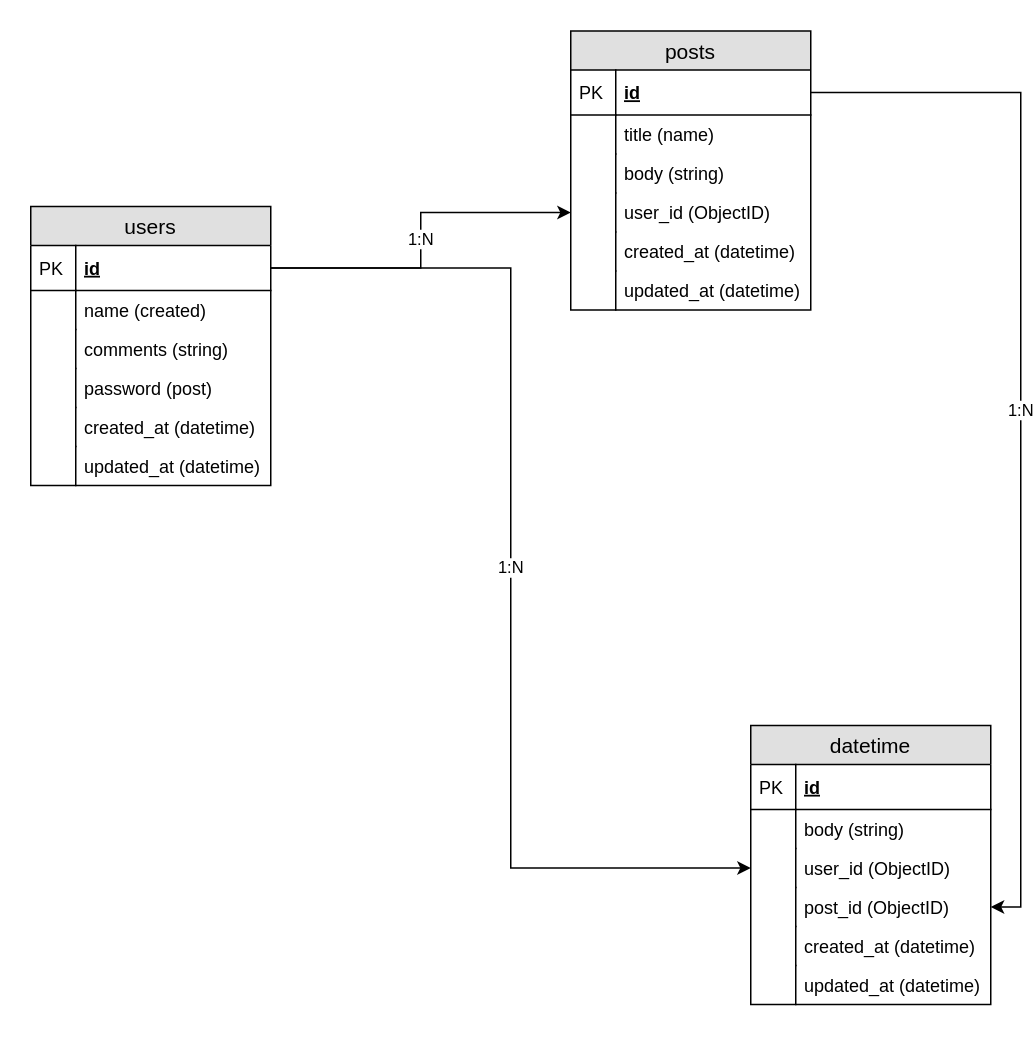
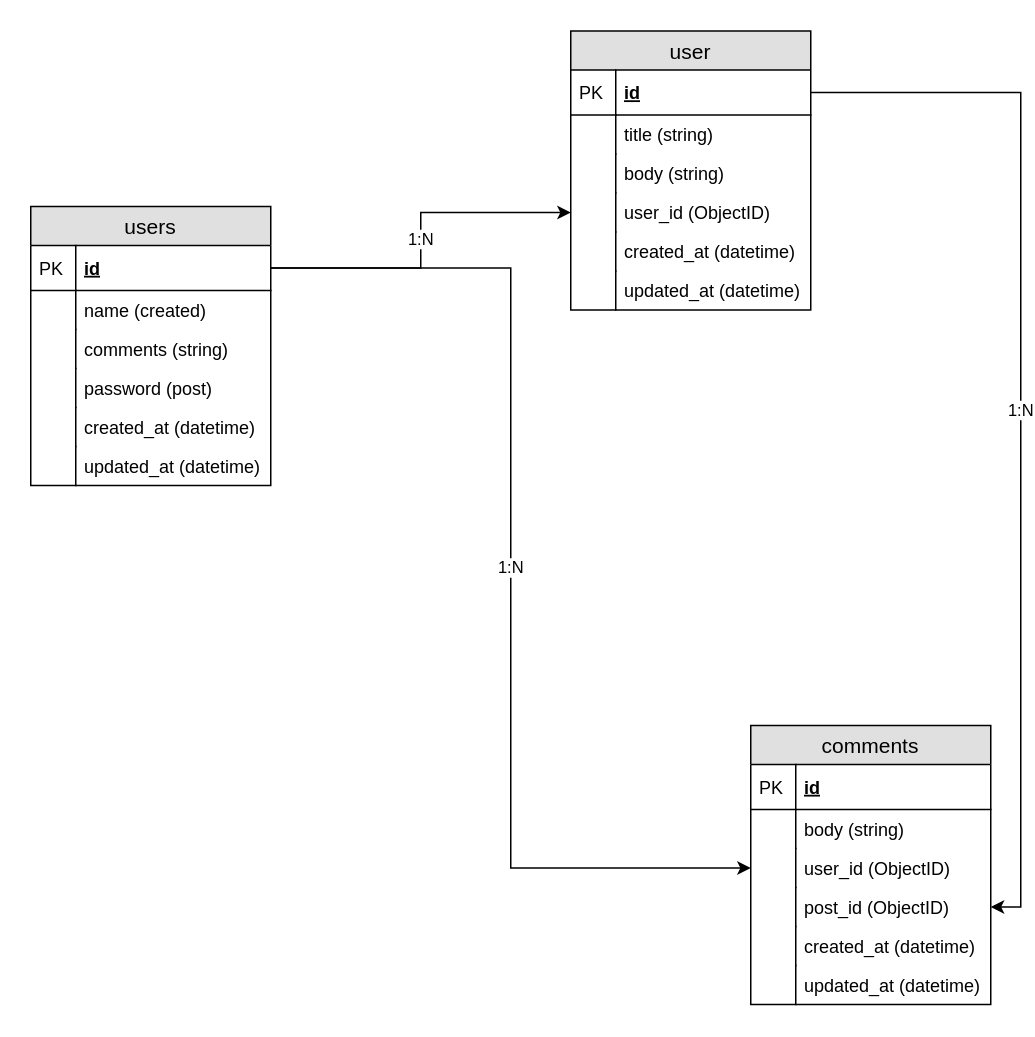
  <mxCell id="0" />
  <mxCell id="1" parent="0" />
  <mxCell id="2" value="users" style="swimlane;fontStyle=0;childLayout=stackLayout;horizontal=1;startSize=26;fillColor=#e0e0e0;horizontalStack=0;resizeParent=1;resizeParentMax=0;resizeLast=0;collapsible=1;marginBottom=0;swimlaneFillColor=#ffffff;align=center;fontSize=14;" parent="1" vertex="1"><mxGeometry x="20" y="137" width="160" height="186" as="geometry" /></mxCell>
  <mxCell id="3" value="id" style="shape=partialRectangle;top=0;left=0;right=0;bottom=1;align=left;verticalAlign=middle;fillColor=none;spacingLeft=34;spacingRight=4;overflow=hidden;rotatable=0;points=[[0,0.5],[1,0.5]];portConstraint=eastwest;dropTarget=0;fontStyle=5;fontSize=12;" parent="2" vertex="1"><mxGeometry y="26" width="160" height="30" as="geometry" /></mxCell>
  <mxCell id="4" value="PK" style="shape=partialRectangle;top=0;left=0;bottom=0;fillColor=none;align=left;verticalAlign=middle;spacingLeft=4;spacingRight=4;overflow=hidden;rotatable=0;points=[];portConstraint=eastwest;part=1;fontSize=12;" parent="3" vertex="1" connectable="0"><mxGeometry width="30" height="30" as="geometry" /></mxCell>
  <mxCell id="5" value="name (created)" style="shape=partialRectangle;top=0;left=0;right=0;bottom=0;align=left;verticalAlign=top;fillColor=none;spacingLeft=34;spacingRight=4;overflow=hidden;rotatable=0;points=[[0,0.5],[1,0.5]];portConstraint=eastwest;dropTarget=0;fontSize=12;" parent="2" vertex="1"><mxGeometry y="56" width="160" height="26" as="geometry" /></mxCell>
  <mxCell id="6" value="" style="shape=partialRectangle;top=0;left=0;bottom=0;fillColor=none;align=left;verticalAlign=top;spacingLeft=4;spacingRight=4;overflow=hidden;rotatable=0;points=[];portConstraint=eastwest;part=1;fontSize=12;" parent="5" vertex="1" connectable="0"><mxGeometry width="30" height="26" as="geometry" /></mxCell>
  <mxCell id="7" value="comments (string)" style="shape=partialRectangle;top=0;left=0;right=0;bottom=0;align=left;verticalAlign=top;fillColor=none;spacingLeft=34;spacingRight=4;overflow=hidden;rotatable=0;points=[[0,0.5],[1,0.5]];portConstraint=eastwest;dropTarget=0;fontSize=12;" parent="2" vertex="1"><mxGeometry y="82" width="160" height="26" as="geometry" /></mxCell>
  <mxCell id="8" value="" style="shape=partialRectangle;top=0;left=0;bottom=0;fillColor=none;align=left;verticalAlign=top;spacingLeft=4;spacingRight=4;overflow=hidden;rotatable=0;points=[];portConstraint=eastwest;part=1;fontSize=12;" parent="7" vertex="1" connectable="0"><mxGeometry width="30" height="26" as="geometry" /></mxCell>
  <mxCell id="9" value="password (post)" style="shape=partialRectangle;top=0;left=0;right=0;bottom=0;align=left;verticalAlign=top;fillColor=none;spacingLeft=34;spacingRight=4;overflow=hidden;rotatable=0;points=[[0,0.5],[1,0.5]];portConstraint=eastwest;dropTarget=0;fontSize=12;" parent="2" vertex="1"><mxGeometry y="108" width="160" height="26" as="geometry" /></mxCell>
  <mxCell id="10" value="" style="shape=partialRectangle;top=0;left=0;bottom=0;fillColor=none;align=left;verticalAlign=top;spacingLeft=4;spacingRight=4;overflow=hidden;rotatable=0;points=[];portConstraint=eastwest;part=1;fontSize=12;" parent="9" vertex="1" connectable="0"><mxGeometry width="30" height="26" as="geometry" /></mxCell>
  <mxCell id="11" value="created_at (datetime)" style="shape=partialRectangle;top=0;left=0;right=0;bottom=0;align=left;verticalAlign=top;fillColor=none;spacingLeft=34;spacingRight=4;overflow=hidden;rotatable=0;points=[[0,0.5],[1,0.5]];portConstraint=eastwest;dropTarget=0;fontSize=12;" parent="2" vertex="1"><mxGeometry y="134" width="160" height="26" as="geometry" /></mxCell>
  <mxCell id="12" value="" style="shape=partialRectangle;top=0;left=0;bottom=0;fillColor=none;align=left;verticalAlign=top;spacingLeft=4;spacingRight=4;overflow=hidden;rotatable=0;points=[];portConstraint=eastwest;part=1;fontSize=12;" parent="11" vertex="1" connectable="0"><mxGeometry width="30" height="26" as="geometry" /></mxCell>
  <mxCell id="13" value="updated_at (datetime)" style="shape=partialRectangle;top=0;left=0;right=0;bottom=0;align=left;verticalAlign=top;fillColor=none;spacingLeft=34;spacingRight=4;overflow=hidden;rotatable=0;points=[[0,0.5],[1,0.5]];portConstraint=eastwest;dropTarget=0;fontSize=12;" parent="2" vertex="1"><mxGeometry y="160" width="160" height="26" as="geometry" /></mxCell>
  <mxCell id="14" value="" style="shape=partialRectangle;top=0;left=0;bottom=0;fillColor=none;align=left;verticalAlign=top;spacingLeft=4;spacingRight=4;overflow=hidden;rotatable=0;points=[];portConstraint=eastwest;part=1;fontSize=12;" parent="13" vertex="1" connectable="0"><mxGeometry width="30" height="26" as="geometry" /></mxCell>
- <mxCell id="15" value="posts" style="swimlane;fontStyle=0;childLayout=stackLayout;horizontal=1;startSize=26;fillColor=#e0e0e0;horizontalStack=0;resizeParent=1;resizeParentMax=0;resizeLast=0;collapsible=1;marginBottom=0;swimlaneFillColor=#ffffff;align=center;fontSize=14;" parent="1" vertex="1"><mxGeometry x="380" y="20" width="160" height="186" as="geometry" /></mxCell>
+ <mxCell id="15" value="user" style="swimlane;fontStyle=0;childLayout=stackLayout;horizontal=1;startSize=26;fillColor=#e0e0e0;horizontalStack=0;resizeParent=1;resizeParentMax=0;resizeLast=0;collapsible=1;marginBottom=0;swimlaneFillColor=#ffffff;align=center;fontSize=14;" parent="1" vertex="1"><mxGeometry x="380" y="20" width="160" height="186" as="geometry" /></mxCell>
  <mxCell id="16" value="id" style="shape=partialRectangle;top=0;left=0;right=0;bottom=1;align=left;verticalAlign=middle;fillColor=none;spacingLeft=34;spacingRight=4;overflow=hidden;rotatable=0;points=[[0,0.5],[1,0.5]];portConstraint=eastwest;dropTarget=0;fontStyle=5;fontSize=12;" parent="15" vertex="1"><mxGeometry y="26" width="160" height="30" as="geometry" /></mxCell>
  <mxCell id="17" value="PK" style="shape=partialRectangle;top=0;left=0;bottom=0;fillColor=none;align=left;verticalAlign=middle;spacingLeft=4;spacingRight=4;overflow=hidden;rotatable=0;points=[];portConstraint=eastwest;part=1;fontSize=12;" parent="16" vertex="1" connectable="0"><mxGeometry width="30" height="30" as="geometry" /></mxCell>
- <mxCell id="18" value="title (name)" style="shape=partialRectangle;top=0;left=0;right=0;bottom=0;align=left;verticalAlign=top;fillColor=none;spacingLeft=34;spacingRight=4;overflow=hidden;rotatable=0;points=[[0,0.5],[1,0.5]];portConstraint=eastwest;dropTarget=0;fontSize=12;" parent="15" vertex="1"><mxGeometry y="56" width="160" height="26" as="geometry" /></mxCell>
+ <mxCell id="18" value="title (string)" style="shape=partialRectangle;top=0;left=0;right=0;bottom=0;align=left;verticalAlign=top;fillColor=none;spacingLeft=34;spacingRight=4;overflow=hidden;rotatable=0;points=[[0,0.5],[1,0.5]];portConstraint=eastwest;dropTarget=0;fontSize=12;" parent="15" vertex="1"><mxGeometry y="56" width="160" height="26" as="geometry" /></mxCell>
  <mxCell id="19" value="" style="shape=partialRectangle;top=0;left=0;bottom=0;fillColor=none;align=left;verticalAlign=top;spacingLeft=4;spacingRight=4;overflow=hidden;rotatable=0;points=[];portConstraint=eastwest;part=1;fontSize=12;" parent="18" vertex="1" connectable="0"><mxGeometry width="30" height="26" as="geometry" /></mxCell>
  <mxCell id="20" value="body (string)" style="shape=partialRectangle;top=0;left=0;right=0;bottom=0;align=left;verticalAlign=top;fillColor=none;spacingLeft=34;spacingRight=4;overflow=hidden;rotatable=0;points=[[0,0.5],[1,0.5]];portConstraint=eastwest;dropTarget=0;fontSize=12;" parent="15" vertex="1"><mxGeometry y="82" width="160" height="26" as="geometry" /></mxCell>
  <mxCell id="21" value="" style="shape=partialRectangle;top=0;left=0;bottom=0;fillColor=none;align=left;verticalAlign=top;spacingLeft=4;spacingRight=4;overflow=hidden;rotatable=0;points=[];portConstraint=eastwest;part=1;fontSize=12;" parent="20" vertex="1" connectable="0"><mxGeometry width="30" height="26" as="geometry" /></mxCell>
  <mxCell id="22" value="user_id (ObjectID)" style="shape=partialRectangle;top=0;left=0;right=0;bottom=0;align=left;verticalAlign=top;fillColor=none;spacingLeft=34;spacingRight=4;overflow=hidden;rotatable=0;points=[[0,0.5],[1,0.5]];portConstraint=eastwest;dropTarget=0;fontSize=12;" parent="15" vertex="1"><mxGeometry y="108" width="160" height="26" as="geometry" /></mxCell>
  <mxCell id="23" value="" style="shape=partialRectangle;top=0;left=0;bottom=0;fillColor=none;align=left;verticalAlign=top;spacingLeft=4;spacingRight=4;overflow=hidden;rotatable=0;points=[];portConstraint=eastwest;part=1;fontSize=12;" parent="22" vertex="1" connectable="0"><mxGeometry width="30" height="26" as="geometry" /></mxCell>
  <mxCell id="24" value="created_at (datetime)" style="shape=partialRectangle;top=0;left=0;right=0;bottom=0;align=left;verticalAlign=top;fillColor=none;spacingLeft=34;spacingRight=4;overflow=hidden;rotatable=0;points=[[0,0.5],[1,0.5]];portConstraint=eastwest;dropTarget=0;fontSize=12;" parent="15" vertex="1"><mxGeometry y="134" width="160" height="26" as="geometry" /></mxCell>
  <mxCell id="25" value="" style="shape=partialRectangle;top=0;left=0;bottom=0;fillColor=none;align=left;verticalAlign=top;spacingLeft=4;spacingRight=4;overflow=hidden;rotatable=0;points=[];portConstraint=eastwest;part=1;fontSize=12;" parent="24" vertex="1" connectable="0"><mxGeometry width="30" height="26" as="geometry" /></mxCell>
  <mxCell id="26" value="updated_at (datetime)" style="shape=partialRectangle;top=0;left=0;right=0;bottom=0;align=left;verticalAlign=top;fillColor=none;spacingLeft=34;spacingRight=4;overflow=hidden;rotatable=0;points=[[0,0.5],[1,0.5]];portConstraint=eastwest;dropTarget=0;fontSize=12;" parent="15" vertex="1"><mxGeometry y="160" width="160" height="26" as="geometry" /></mxCell>
  <mxCell id="27" value="" style="shape=partialRectangle;top=0;left=0;bottom=0;fillColor=none;align=left;verticalAlign=top;spacingLeft=4;spacingRight=4;overflow=hidden;rotatable=0;points=[];portConstraint=eastwest;part=1;fontSize=12;" parent="26" vertex="1" connectable="0"><mxGeometry width="30" height="26" as="geometry" /></mxCell>
- <mxCell id="28" value="datetime" style="swimlane;fontStyle=0;childLayout=stackLayout;horizontal=1;startSize=26;fillColor=#e0e0e0;horizontalStack=0;resizeParent=1;resizeParentMax=0;resizeLast=0;collapsible=1;marginBottom=0;swimlaneFillColor=#ffffff;align=center;fontSize=14;" parent="1" vertex="1"><mxGeometry x="500" y="483" width="160" height="186" as="geometry" /></mxCell>
+ <mxCell id="28" value="comments" style="swimlane;fontStyle=0;childLayout=stackLayout;horizontal=1;startSize=26;fillColor=#e0e0e0;horizontalStack=0;resizeParent=1;resizeParentMax=0;resizeLast=0;collapsible=1;marginBottom=0;swimlaneFillColor=#ffffff;align=center;fontSize=14;" parent="1" vertex="1"><mxGeometry x="500" y="483" width="160" height="186" as="geometry" /></mxCell>
  <mxCell id="29" value="id" style="shape=partialRectangle;top=0;left=0;right=0;bottom=1;align=left;verticalAlign=middle;fillColor=none;spacingLeft=34;spacingRight=4;overflow=hidden;rotatable=0;points=[[0,0.5],[1,0.5]];portConstraint=eastwest;dropTarget=0;fontStyle=5;fontSize=12;" parent="28" vertex="1"><mxGeometry y="26" width="160" height="30" as="geometry" /></mxCell>
  <mxCell id="30" value="PK" style="shape=partialRectangle;top=0;left=0;bottom=0;fillColor=none;align=left;verticalAlign=middle;spacingLeft=4;spacingRight=4;overflow=hidden;rotatable=0;points=[];portConstraint=eastwest;part=1;fontSize=12;" parent="29" vertex="1" connectable="0"><mxGeometry width="30" height="30" as="geometry" /></mxCell>
  <mxCell id="31" value="body (string)" style="shape=partialRectangle;top=0;left=0;right=0;bottom=0;align=left;verticalAlign=top;fillColor=none;spacingLeft=34;spacingRight=4;overflow=hidden;rotatable=0;points=[[0,0.5],[1,0.5]];portConstraint=eastwest;dropTarget=0;fontSize=12;" parent="28" vertex="1"><mxGeometry y="56" width="160" height="26" as="geometry" /></mxCell>
  <mxCell id="32" value="" style="shape=partialRectangle;top=0;left=0;bottom=0;fillColor=none;align=left;verticalAlign=top;spacingLeft=4;spacingRight=4;overflow=hidden;rotatable=0;points=[];portConstraint=eastwest;part=1;fontSize=12;" parent="31" vertex="1" connectable="0"><mxGeometry width="30" height="26" as="geometry" /></mxCell>
  <mxCell id="33" value="user_id (ObjectID)" style="shape=partialRectangle;top=0;left=0;right=0;bottom=0;align=left;verticalAlign=top;fillColor=none;spacingLeft=34;spacingRight=4;overflow=hidden;rotatable=0;points=[[0,0.5],[1,0.5]];portConstraint=eastwest;dropTarget=0;fontSize=12;" parent="28" vertex="1"><mxGeometry y="82" width="160" height="26" as="geometry" /></mxCell>
  <mxCell id="34" value="" style="shape=partialRectangle;top=0;left=0;bottom=0;fillColor=none;align=left;verticalAlign=top;spacingLeft=4;spacingRight=4;overflow=hidden;rotatable=0;points=[];portConstraint=eastwest;part=1;fontSize=12;" parent="33" vertex="1" connectable="0"><mxGeometry width="30" height="26" as="geometry" /></mxCell>
  <mxCell id="35" value="post_id (ObjectID)" style="shape=partialRectangle;top=0;left=0;right=0;bottom=0;align=left;verticalAlign=top;fillColor=none;spacingLeft=34;spacingRight=4;overflow=hidden;rotatable=0;points=[[0,0.5],[1,0.5]];portConstraint=eastwest;dropTarget=0;fontSize=12;" parent="28" vertex="1"><mxGeometry y="108" width="160" height="26" as="geometry" /></mxCell>
  <mxCell id="36" value="" style="shape=partialRectangle;top=0;left=0;bottom=0;fillColor=none;align=left;verticalAlign=top;spacingLeft=4;spacingRight=4;overflow=hidden;rotatable=0;points=[];portConstraint=eastwest;part=1;fontSize=12;" parent="35" vertex="1" connectable="0"><mxGeometry width="30" height="26" as="geometry" /></mxCell>
  <mxCell id="37" value="created_at (datetime)" style="shape=partialRectangle;top=0;left=0;right=0;bottom=0;align=left;verticalAlign=top;fillColor=none;spacingLeft=34;spacingRight=4;overflow=hidden;rotatable=0;points=[[0,0.5],[1,0.5]];portConstraint=eastwest;dropTarget=0;fontSize=12;" parent="28" vertex="1"><mxGeometry y="134" width="160" height="26" as="geometry" /></mxCell>
  <mxCell id="38" value="" style="shape=partialRectangle;top=0;left=0;bottom=0;fillColor=none;align=left;verticalAlign=top;spacingLeft=4;spacingRight=4;overflow=hidden;rotatable=0;points=[];portConstraint=eastwest;part=1;fontSize=12;" parent="37" vertex="1" connectable="0"><mxGeometry width="30" height="26" as="geometry" /></mxCell>
  <mxCell id="39" value="updated_at (datetime)" style="shape=partialRectangle;top=0;left=0;right=0;bottom=0;align=left;verticalAlign=top;fillColor=none;spacingLeft=34;spacingRight=4;overflow=hidden;rotatable=0;points=[[0,0.5],[1,0.5]];portConstraint=eastwest;dropTarget=0;fontSize=12;" parent="28" vertex="1"><mxGeometry y="160" width="160" height="26" as="geometry" /></mxCell>
  <mxCell id="40" value="" style="shape=partialRectangle;top=0;left=0;bottom=0;fillColor=none;align=left;verticalAlign=top;spacingLeft=4;spacingRight=4;overflow=hidden;rotatable=0;points=[];portConstraint=eastwest;part=1;fontSize=12;" parent="39" vertex="1" connectable="0"><mxGeometry width="30" height="26" as="geometry" /></mxCell>
  <mxCell id="41" value="1:N" style="edgeStyle=orthogonalEdgeStyle;rounded=0;orthogonalLoop=1;jettySize=auto;html=1;entryX=0;entryY=0.5;entryDx=0;entryDy=0;" parent="1" source="3" target="22" edge="1"><mxGeometry relative="1" as="geometry" /></mxCell>
  <mxCell id="42" value="1:N" style="edgeStyle=orthogonalEdgeStyle;rounded=0;orthogonalLoop=1;jettySize=auto;html=1;entryX=0;entryY=0.5;entryDx=0;entryDy=0;" parent="1" source="3" target="33" edge="1"><mxGeometry relative="1" as="geometry" /></mxCell>
  <mxCell id="43" value="1:N" style="edgeStyle=orthogonalEdgeStyle;rounded=0;orthogonalLoop=1;jettySize=auto;html=1;entryX=1;entryY=0.5;entryDx=0;entryDy=0;" parent="1" source="16" target="35" edge="1"><mxGeometry relative="1" as="geometry" /></mxCell>
